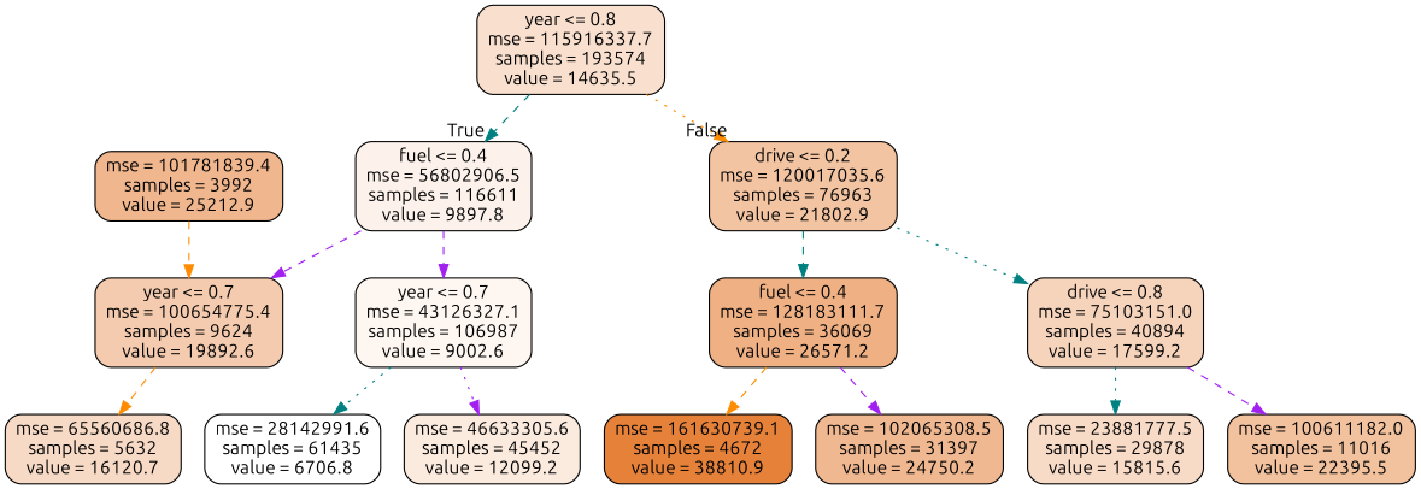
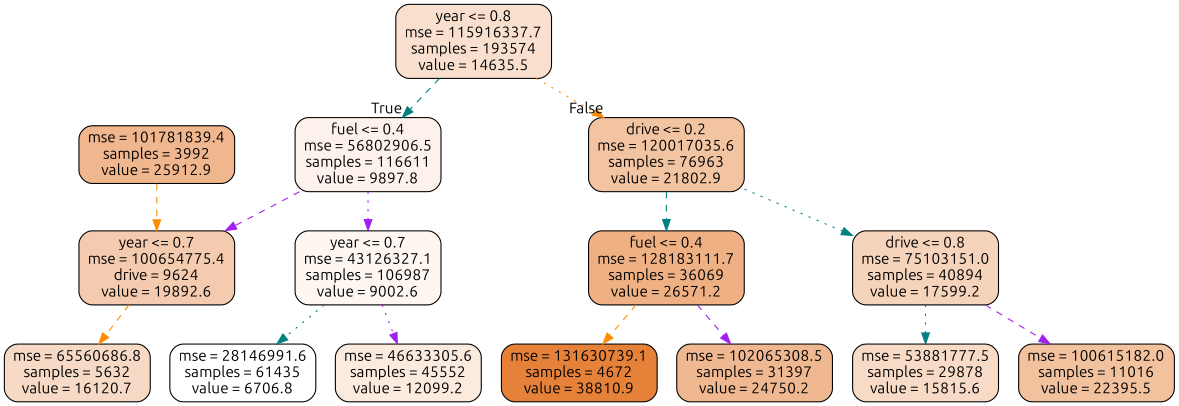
  digraph {
    fontname=Ubuntu
    node [color=black fontname=Ubuntu shape=box style="filled, rounded"]
    edge [color=teal fontname=Ubuntu style=dashed]
    n1 [fillcolor="#f9e0ce" label="year <= 0.8\nmse = 115916337.7\nsamples = 193574\nvalue = 14635.5"]
    n2 [fillcolor="#fcf2eb" label="fuel <= 0.4\nmse = 56802906.5\nsamples = 116611\nvalue = 9897.8"]
    n3 [fillcolor="#f3c4a2" label="drive <= 0.2\nmse = 120017035.6\nsamples = 76963\nvalue = 21802.9"]
-   n4 [fillcolor="#f4cbae" label="year <= 0.7\nmse = 100654775.4\nsamples = 9624\nvalue = 19892.6"]
+   n4 [fillcolor="#f4cbae" label="year <= 0.7\nmse = 100654775.4\ndrive = 9624\nvalue = 19892.6"]
    n5 [fillcolor="#fdf6f1" label="year <= 0.7\nmse = 43126327.1\nsamples = 106987\nvalue = 9002.6"]
    n6 [fillcolor="#efb184" label="fuel <= 0.4\nmse = 128183111.7\nsamples = 36069\nvalue = 26571.2"]
    n7 [fillcolor="#f6d4bc" label="drive <= 0.8\nmse = 75103151.0\nsamples = 40894\nvalue = 17599.2"]
    n8 [fillcolor="#f7dac5" label="mse = 65560686.8\nsamples = 5632\nvalue = 16120.7"]
-   n9 [fillcolor="#ffffff" label="mse = 28142991.6\nsamples = 61435\nvalue = 6706.8"]
-   n10 [fillcolor="#fbeade" label="mse = 46633305.6\nsamples = 45452\nvalue = 12099.2"]
-   n11 [fillcolor="#f0b68d" label="mse = 101781839.4\nsamples = 3992\nvalue = 25212.9"]
-   n12 [fillcolor="#e58139" label="mse = 161630739.1\nsamples = 4672\nvalue = 38810.9"]
+   n9 [fillcolor="#ffffff" label="mse = 28146991.6\nsamples = 61435\nvalue = 6706.8"]
+   n10 [fillcolor="#fbeade" label="mse = 46633305.6\nsamples = 45552\nvalue = 12099.2"]
+   n11 [fillcolor="#f0b68d" label="mse = 101781839.4\nsamples = 3992\nvalue = 25912.9"]
+   n12 [fillcolor="#e58139" label="mse = 131630739.1\nsamples = 4672\nvalue = 38810.9"]
    n13 [fillcolor="#f0b890" label="mse = 102065308.5\nsamples = 31397\nvalue = 24750.2"]
-   n14 [fillcolor="#f8dbc7" label="mse = 23881777.5\nsamples = 29878\nvalue = 15815.6"]
-   n15 [fillcolor="#f2c19e" label="mse = 100611182.0\nsamples = 11016\nvalue = 22395.5"]
+   n14 [fillcolor="#f8dbc7" label="mse = 53881777.5\nsamples = 29878\nvalue = 15815.6"]
+   n15 [fillcolor="#f2c19e" label="mse = 100615182.0\nsamples = 11016\nvalue = 22395.5"]
    n1 -> n2 [headlabel=True labelangle=45 labeldistance=2.5]
    n1 -> n3 [color=darkorange headlabel=False labelangle=-45 labeldistance=2.5 style=dotted]
    n2 -> n4 [color=purple]
-   n2 -> n5 [color=purple]
+   n2 -> n5 [color=purple style=dotted]
    n3 -> n6
    n3 -> n7 [style=dotted]
    n4 -> n8 [color=darkorange]
    n5 -> n9 [style=dotted]
    n5 -> n10 [color=purple style=dotted]
    n6 -> n12 [color=darkorange]
    n6 -> n13 [color=purple]
    n7 -> n14 [style=dotted]
    n7 -> n15 [color=purple]
    n11 -> n4 [color=darkorange]
  }
